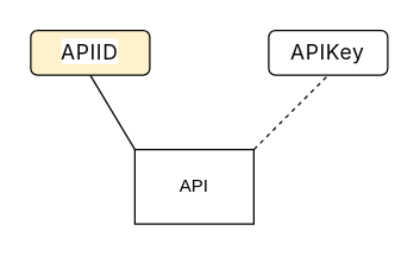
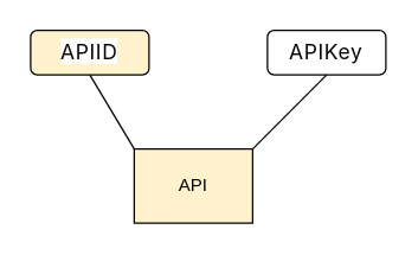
  <mxCell id="0" />
  <mxCell id="1" parent="0" />
- <mxCell id="2" value="API" style="rounded=0;whiteSpace=wrap;html=1;" vertex="1" parent="1"><mxGeometry x="90" y="100" width="80" height="50" as="geometry" /></mxCell>
+ <mxCell id="2" value="API" style="rounded=0;whiteSpace=wrap;html=1;fillColor=#fff2cc;" vertex="1" parent="1"><mxGeometry x="90" y="100" width="80" height="50" as="geometry" /></mxCell>
  <mxCell id="3" style="rounded=0;orthogonalLoop=1;jettySize=auto;html=1;exitX=0.5;exitY=1;exitDx=0;exitDy=0;entryX=0;entryY=0;entryDx=0;entryDy=0;endArrow=none;endFill=0;" edge="1" parent="1" source="4" target="2"><mxGeometry relative="1" as="geometry" /></mxCell>
  <mxCell id="4" value="&lt;span style=&quot;color: rgb(6, 6, 7); font-family: -apple-system, blinkmacsystemfont, &amp;quot;Helvetica Neue&amp;quot;, helvetica, &amp;quot;segoe ui&amp;quot;, arial, roboto, &amp;quot;PingFang SC&amp;quot;, miui, &amp;quot;Hiragino Sans GB&amp;quot;, &amp;quot;Microsoft Yahei&amp;quot;, sans-serif; font-size: 14px; letter-spacing: 0.5px; text-align: left; background-color: rgb(255, 255, 255);&quot;&gt;APIID&lt;/span&gt;" style="rounded=1;whiteSpace=wrap;html=1;fillColor=#fff2cc;" vertex="1" parent="1"><mxGeometry x="20" y="20" width="80" height="30" as="geometry" /></mxCell>
  <mxCell id="5" value="&lt;div style=&quot;text-align: left;&quot;&gt;&lt;span style=&quot;color: rgb(6, 6, 7); font-family: -apple-system, blinkmacsystemfont, &amp;quot;Helvetica Neue&amp;quot;, helvetica, &amp;quot;segoe ui&amp;quot;, arial, roboto, &amp;quot;PingFang SC&amp;quot;, miui, &amp;quot;Hiragino Sans GB&amp;quot;, &amp;quot;Microsoft Yahei&amp;quot;, sans-serif; font-size: 14px; letter-spacing: 0.5px; background-color: rgb(255, 255, 255);&quot;&gt;APIKey&lt;/span&gt;&lt;br&gt;&lt;/div&gt;" style="rounded=1;whiteSpace=wrap;html=1;" vertex="1" parent="1"><mxGeometry x="180" y="20" width="80" height="30" as="geometry" /></mxCell>
- <mxCell id="6" style="rounded=0;orthogonalLoop=1;jettySize=auto;html=1;exitX=1;exitY=0;exitDx=0;exitDy=0;entryX=0.5;entryY=1;entryDx=0;entryDy=0;endArrow=none;endFill=0;dashed=1;" edge="1" parent="1" source="2" target="5"><mxGeometry relative="1" as="geometry" /></mxCell>
+ <mxCell id="6" style="rounded=0;orthogonalLoop=1;jettySize=auto;html=1;exitX=1;exitY=0;exitDx=0;exitDy=0;entryX=0.5;entryY=1;entryDx=0;entryDy=0;endArrow=none;endFill=0;" edge="1" parent="1" source="2" target="5"><mxGeometry relative="1" as="geometry" /></mxCell>
